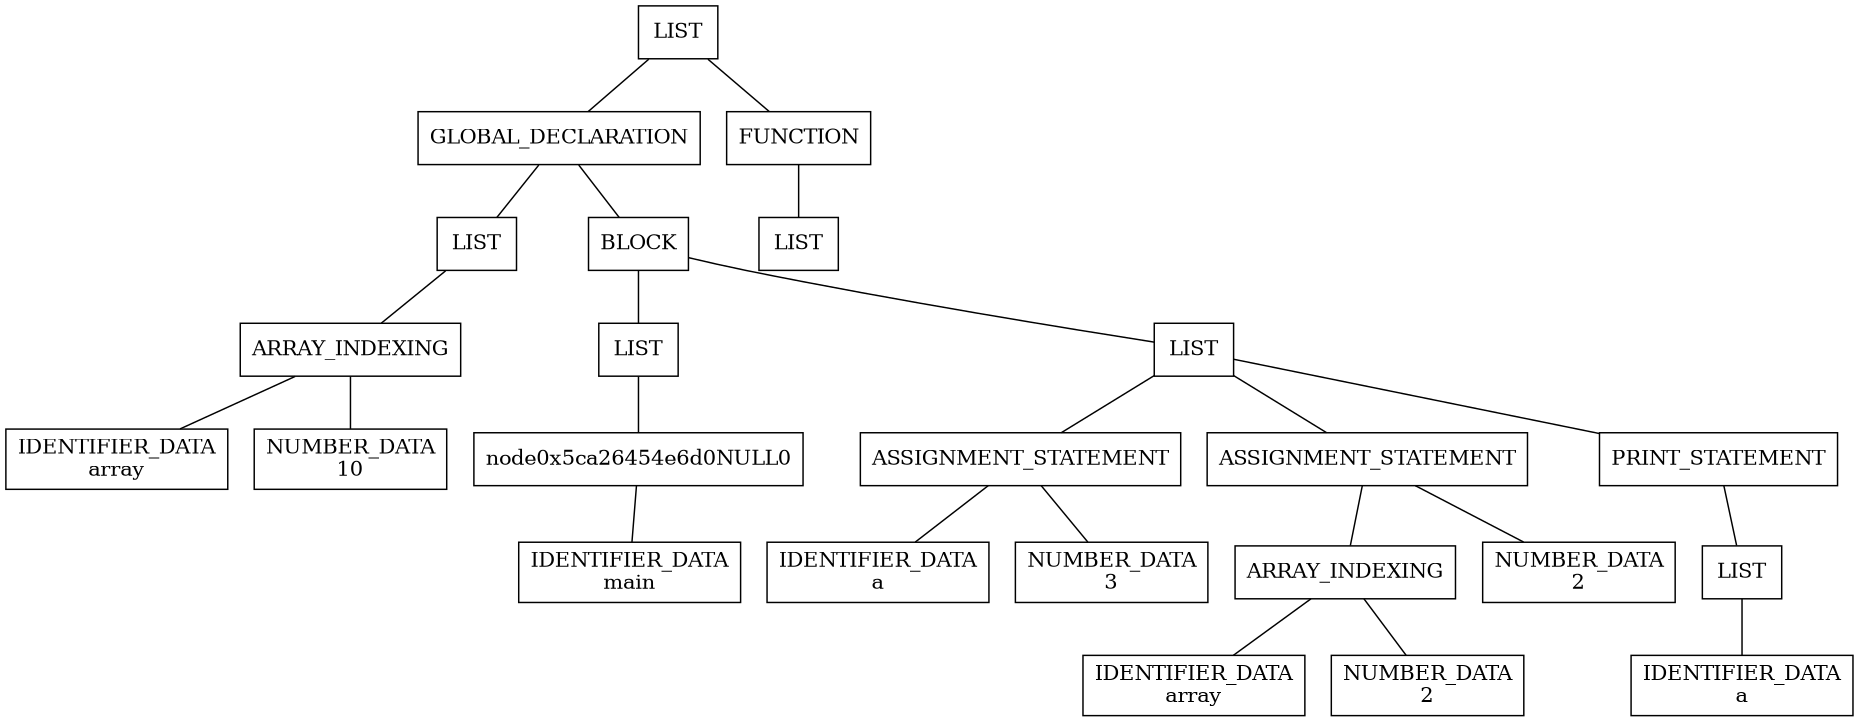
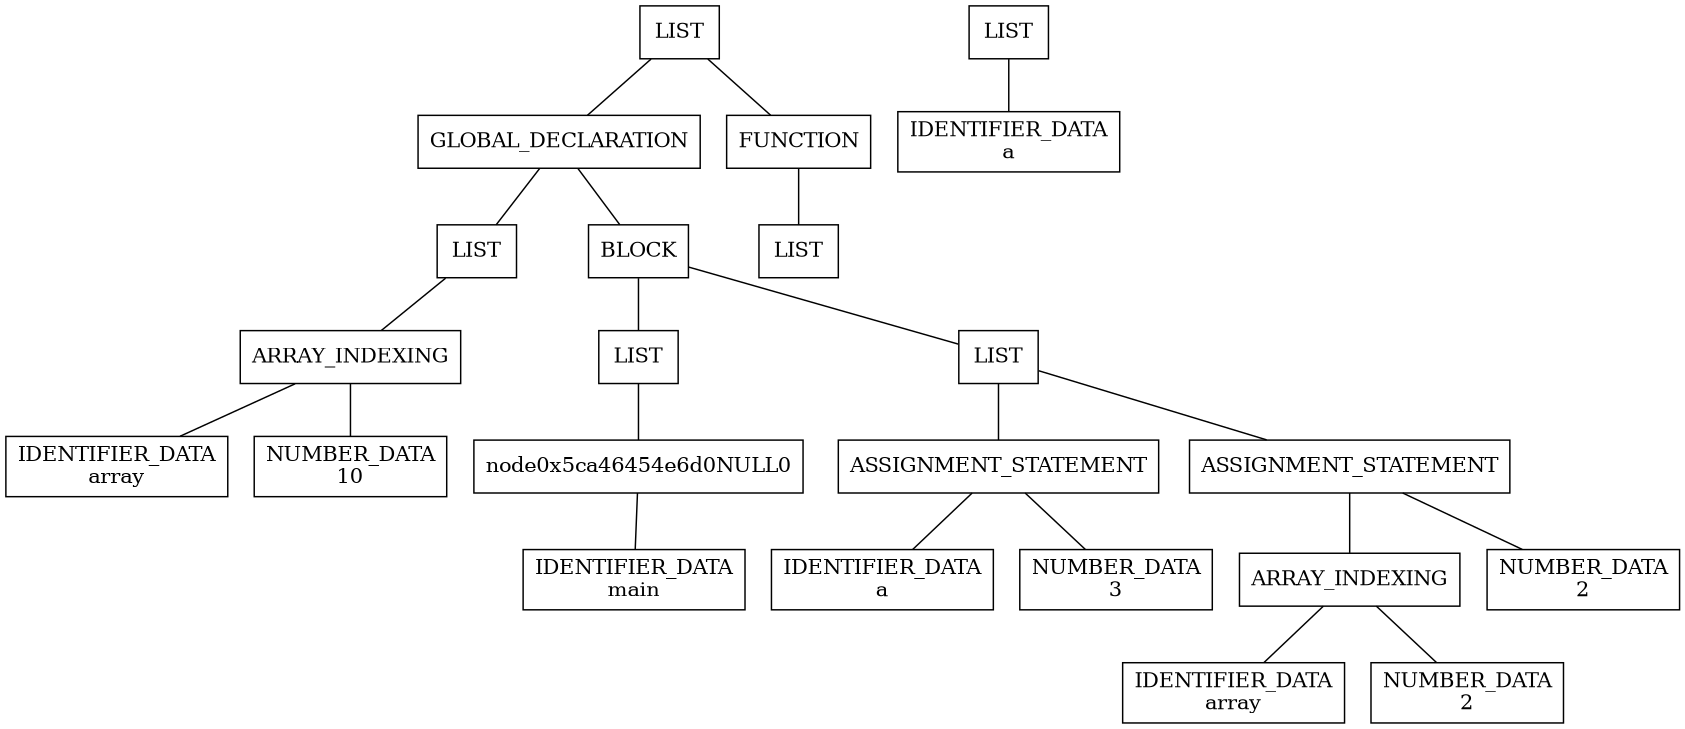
  graph {
    node [shape=box]
    n1 [height=0.5 label=LIST width=0.75]
    n2 [height=0.5 label=GLOBAL_DECLARATION width=2.3889]
    n3 [height=0.5 label=FUNCTION width=1.1701]
    n4 [height=0.5 label=LIST width=0.75]
    n5 [height=0.5 label=BLOCK width=0.85764]
    n6 [height=0.5 label=LIST width=0.75]
    n7 [height=0.5 label=ARRAY_INDEXING width=1.8785]
    n8 [height=0.56944 label="IDENTIFIER_DATA\nmain" width=1.8368]
    n9 [height=0.5 label=LIST width=0.75]
    n10 [height=0.5 label=LIST width=0.75]
    n11 [height=0.56944 label="IDENTIFIER_DATA\narray" width=1.8368]
    n12 [height=0.56944 label="NUMBER_DATA\n10" width=1.6181]
-   node0x5ca46454e6d0NULL0 [height=0.5 width=2.4618 label=node0x5ca26454e6d0NULL0]
+   node0x5ca46454e6d0NULL0 [height=0.5 width=2.4618]
    n14 [height=0.5 label=ASSIGNMENT_STATEMENT width=2.6285]
    n15 [height=0.5 label=ASSIGNMENT_STATEMENT width=2.6285]
-   n16 [height=0.5 label=PRINT_STATEMENT width=1.9514]
    n17 [height=0.56944 label="IDENTIFIER_DATA\na" width=1.8368]
    n18 [height=0.56944 label="NUMBER_DATA\n3" width=1.6181]
    n19 [height=0.5 label=ARRAY_INDEXING width=1.8785]
    n20 [height=0.56944 label="NUMBER_DATA\n2" width=1.6181]
    n21 [height=0.5 label=LIST width=0.75]
    n22 [height=0.56944 label="IDENTIFIER_DATA\narray" width=1.8368]
    n23 [height=0.56944 label="NUMBER_DATA\n2" width=1.6181]
    n24 [height=0.56944 label="IDENTIFIER_DATA\na" width=1.8368]
    n1 -- n2
    n1 -- n3
    n2 -- n4
    n2 -- n5
    n3 -- n6
    n4 -- n7
    n5 -- n9
    n5 -- n10
    n7 -- n11
    n7 -- n12
    n9 -- node0x5ca46454e6d0NULL0
    n10 -- n14
    n10 -- n15
-   n10 -- n16
    node0x5ca46454e6d0NULL0 -- n8
    n14 -- n17
    n14 -- n18
    n15 -- n19
    n15 -- n20
-   n16 -- n21
    n19 -- n22
    n19 -- n23
    n21 -- n24
  }
